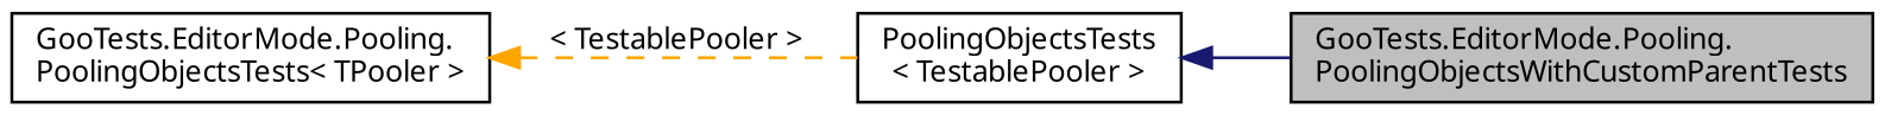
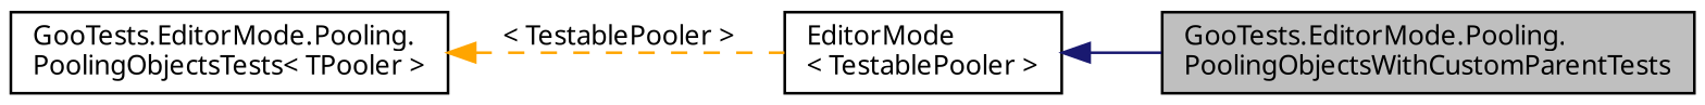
  digraph {
    rankdir=LR
    node [color=black fillcolor=white fontname=Calibrii fontsize=10 shape=record style=filled]
    edge [dir=back fontname=Calibrii fontsize=10 labelfontname=Calibrii labelfontsize=10]
    n1 [fillcolor=grey75 fontcolor=black height=0.2 label="GooTests.EditorMode.Pooling.\lPoolingObjectsWithCustomParentTests" width=0.4]
-   n2 [height=0.2 label="PoolingObjectsTests\l\< TestablePooler \>" width=0.4]
+   n2 [height=0.2 label="EditorMode\l\< TestablePooler \>" width=0.4]
    n3 [height=0.2 label="GooTests.EditorMode.Pooling.\lPoolingObjectsTests\< TPooler \>" width=0.4]
    n2 -> n1 [color=midnightblue style=solid]
    n3 -> n2 [color=orange label=" \< TestablePooler \>" style=dashed]
  }
